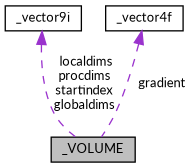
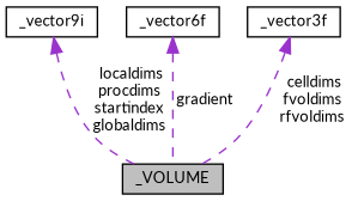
  digraph {
    fontname=Lato
    node [color=black fillcolor=white fontname=Lato fontsize=10 shape=record style=filled]
    edge [color=darkorchid3 dir=back fontname=Lato fontsize=10 labelfontname=Helvetica labelfontsize=10 style=dashed]
    n1 [fillcolor=grey75 fontcolor=black height=0.2 label=_VOLUME width=0.4]
    n2 [height=0.2 label=_vector9i width=0.4]
-   n3 [height=0.2 label=_vector4f width=0.4]
+   n3 [height=0.2 label=_vector6f width=0.4]
+   n4 [height=0.2 label=_vector3f width=0.4]
    n2 -> n1 [label=" localdims\nprocdims\nstartindex\nglobaldims"]
    n3 -> n1 [label=" gradient"]
+   n4 -> n1 [label=" celldims\nfvoldims\nrfvoldims"]
  }
